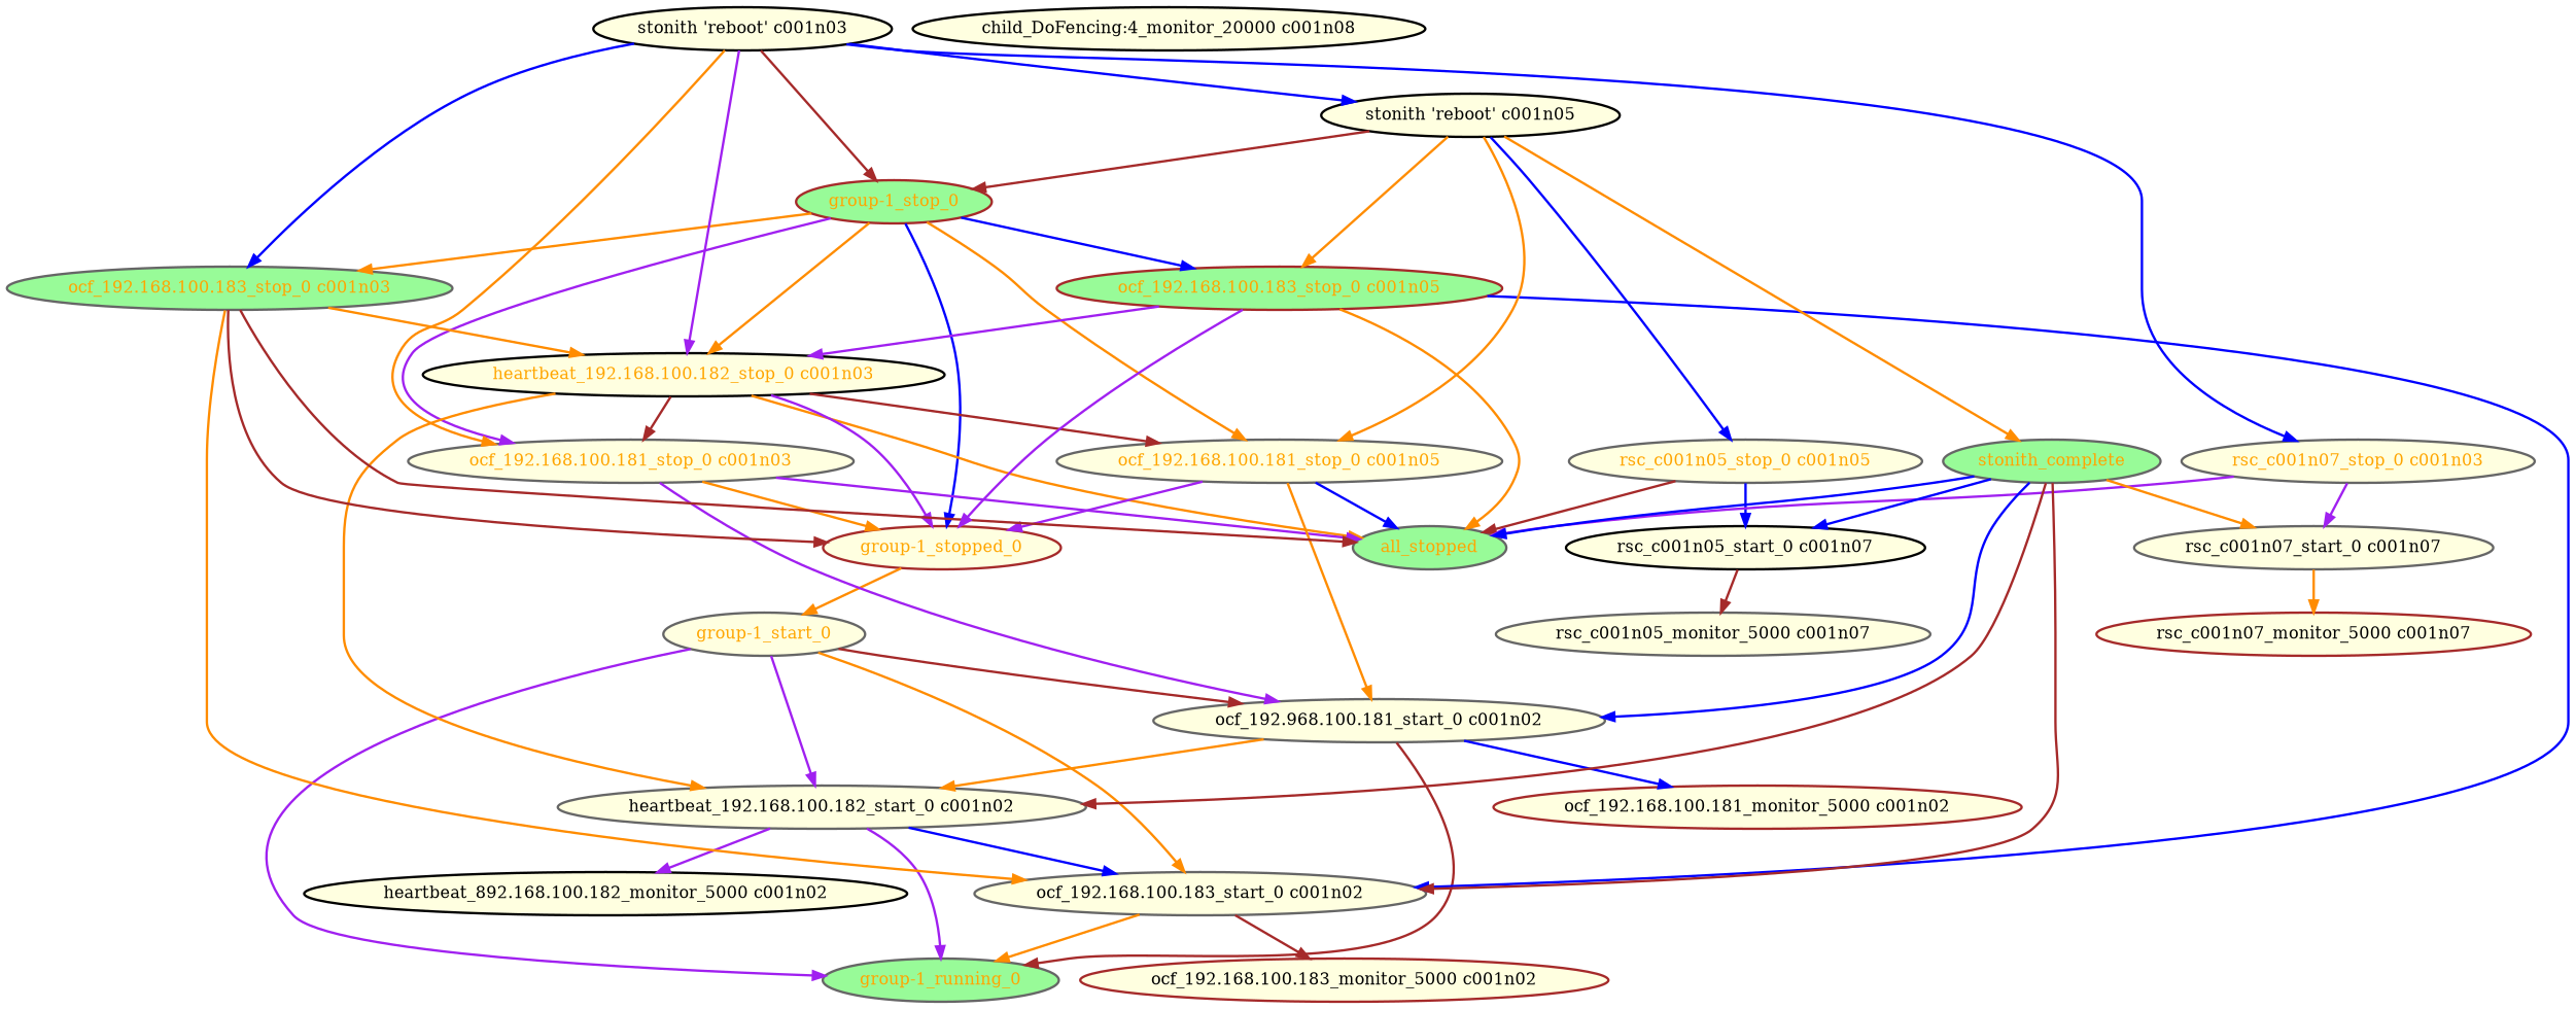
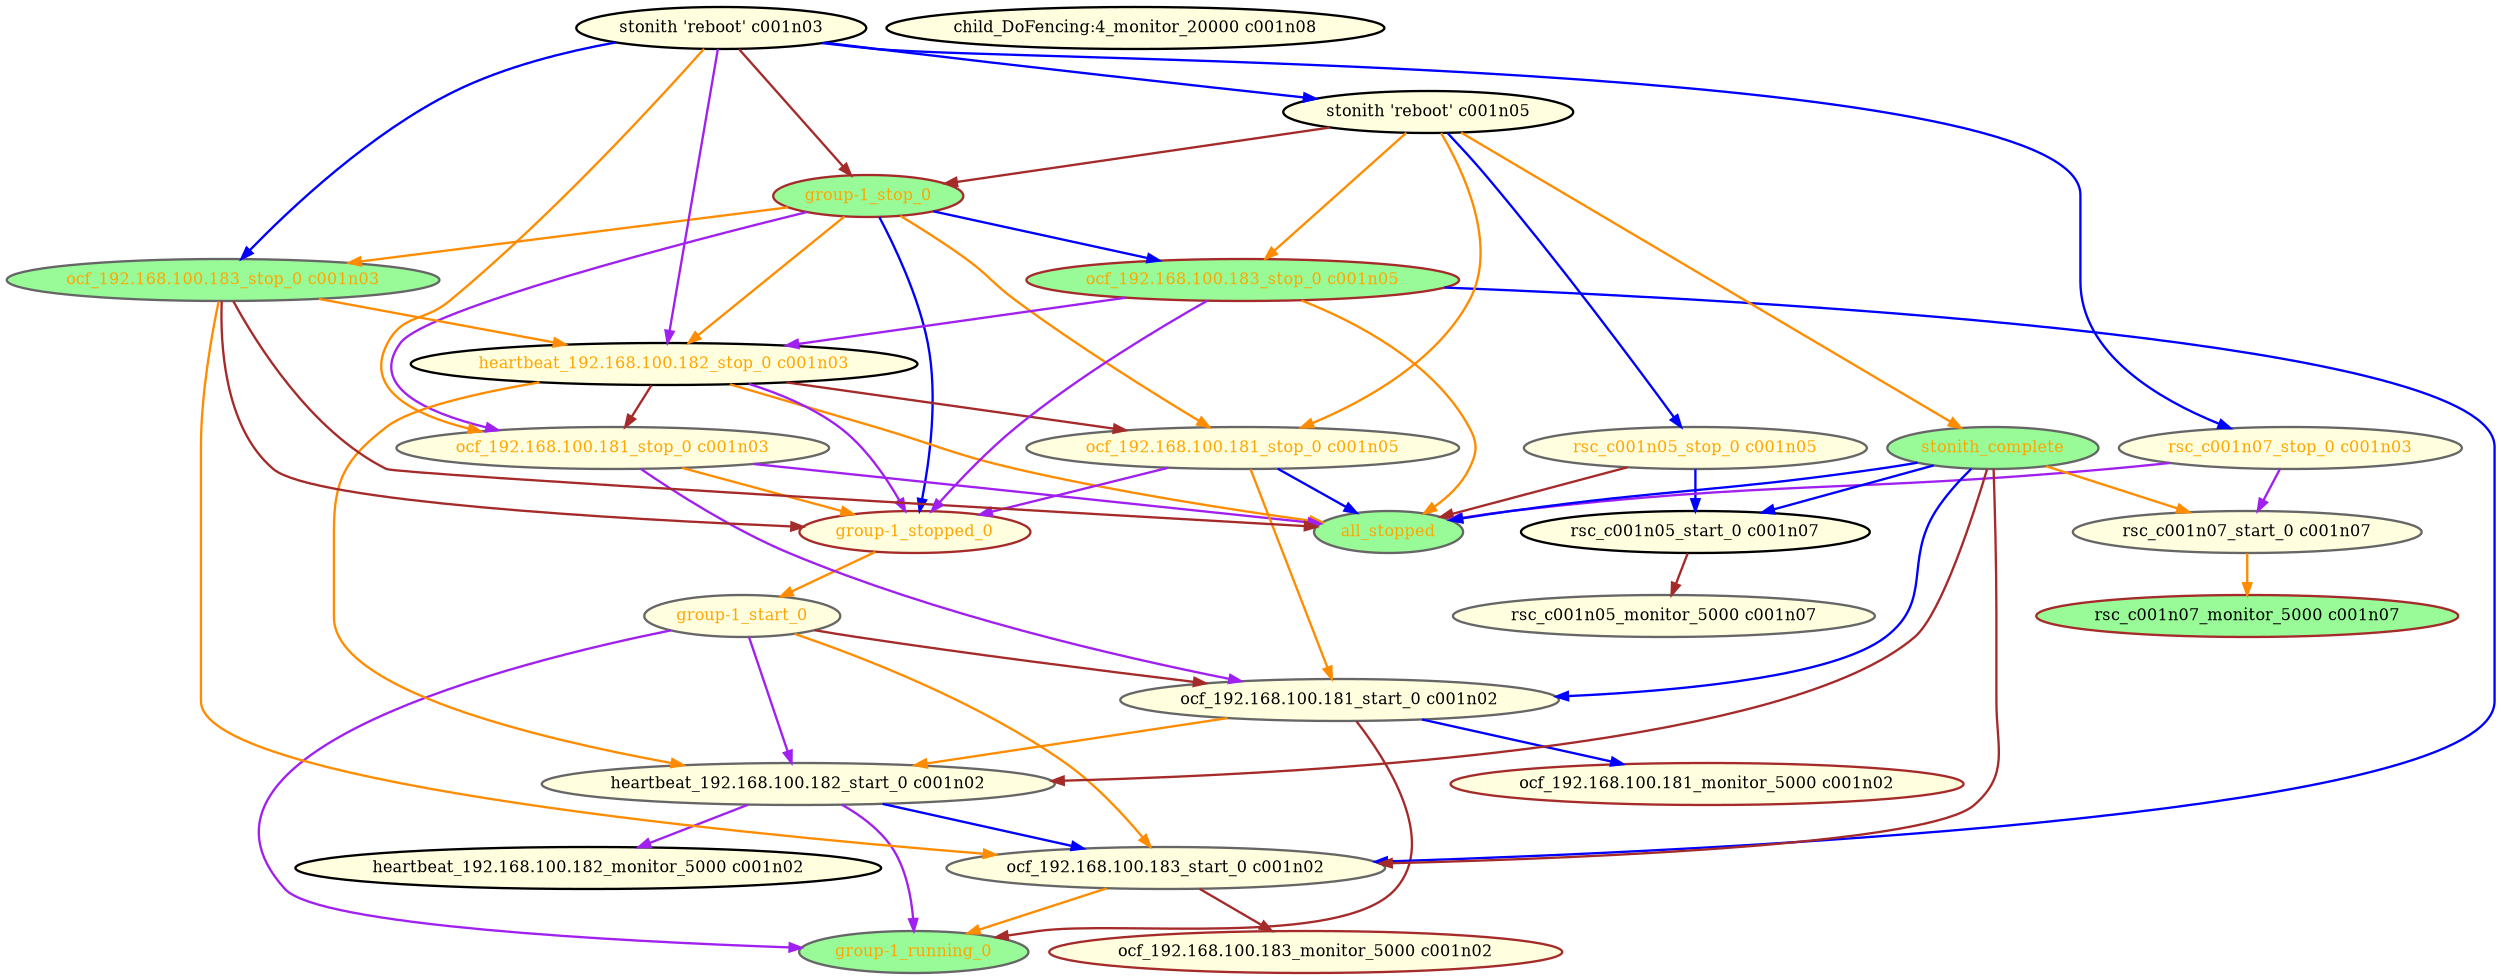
  digraph {
    node [color=gray40 fillcolor=lightyellow fontcolor=orange style="bold,filled"]
    edge [color=darkorange style=bold]
    all_stopped [fillcolor=palegreen]
    "child_DoFencing:4_monitor_20000 c001n08" [color=black fontcolor=black]
    "group-1_running_0" [fillcolor=palegreen]
    "group-1_start_0"
    "heartbeat_192.168.100.182_start_0 c001n02" [fontcolor=black]
-   "ocf_192.168.100.181_start_0 c001n02" [fontcolor=black label="ocf_192.968.100.181_start_0 c001n02"]
+   "ocf_192.168.100.181_start_0 c001n02" [fontcolor=black]
    "ocf_192.168.100.183_start_0 c001n02" [fontcolor=black]
-   "heartbeat_192.168.100.182_monitor_5000 c001n02" [color=black fontcolor=black label="heartbeat_892.168.100.182_monitor_5000 c001n02"]
+   "heartbeat_192.168.100.182_monitor_5000 c001n02" [color=black fontcolor=black]
    "ocf_192.168.100.181_monitor_5000 c001n02" [color=brown fontcolor=black]
    "ocf_192.168.100.183_monitor_5000 c001n02" [color=brown fontcolor=black]
    "group-1_stop_0" [color=brown fillcolor=palegreen]
    "group-1_stopped_0" [color=brown]
    "heartbeat_192.168.100.182_stop_0 c001n03" [color=black]
    "ocf_192.168.100.181_stop_0 c001n03"
    "ocf_192.168.100.181_stop_0 c001n05"
    "ocf_192.168.100.183_stop_0 c001n03" [fillcolor=palegreen]
    "ocf_192.168.100.183_stop_0 c001n05" [color=brown fillcolor=palegreen]
    "rsc_c001n05_monitor_5000 c001n07" [fontcolor=black]
    "rsc_c001n05_start_0 c001n07" [color=black fontcolor=black]
    "rsc_c001n05_stop_0 c001n05"
-   "rsc_c001n07_monitor_5000 c001n07" [color=brown fontcolor=black]
+   "rsc_c001n07_monitor_5000 c001n07" [color=brown fillcolor=palegreen fontcolor=black]
    "rsc_c001n07_start_0 c001n07" [fontcolor=black]
    "rsc_c001n07_stop_0 c001n03"
    "stonith 'reboot' c001n03" [color=black fontcolor=black]
    "stonith 'reboot' c001n05" [color=black fontcolor=black]
    stonith_complete [fillcolor=palegreen]
    "group-1_start_0" -> "group-1_running_0" [color=purple]
    "group-1_start_0" -> "heartbeat_192.168.100.182_start_0 c001n02" [color=purple]
    "group-1_start_0" -> "ocf_192.168.100.181_start_0 c001n02" [color=brown]
    "group-1_start_0" -> "ocf_192.168.100.183_start_0 c001n02"
    "heartbeat_192.168.100.182_start_0 c001n02" -> "group-1_running_0" [color=purple]
    "heartbeat_192.168.100.182_start_0 c001n02" -> "ocf_192.168.100.183_start_0 c001n02" [color=blue]
    "heartbeat_192.168.100.182_start_0 c001n02" -> "heartbeat_192.168.100.182_monitor_5000 c001n02" [color=purple]
    "ocf_192.168.100.181_start_0 c001n02" -> "group-1_running_0" [color=brown]
    "ocf_192.168.100.181_start_0 c001n02" -> "heartbeat_192.168.100.182_start_0 c001n02"
    "ocf_192.168.100.181_start_0 c001n02" -> "ocf_192.168.100.181_monitor_5000 c001n02" [color=blue]
    "ocf_192.168.100.183_start_0 c001n02" -> "group-1_running_0"
    "ocf_192.168.100.183_start_0 c001n02" -> "ocf_192.168.100.183_monitor_5000 c001n02" [color=brown]
    "group-1_stop_0" -> "group-1_stopped_0" [color=blue]
    "group-1_stop_0" -> "heartbeat_192.168.100.182_stop_0 c001n03"
    "group-1_stop_0" -> "ocf_192.168.100.181_stop_0 c001n03" [color=purple]
    "group-1_stop_0" -> "ocf_192.168.100.181_stop_0 c001n05"
    "group-1_stop_0" -> "ocf_192.168.100.183_stop_0 c001n03"
    "group-1_stop_0" -> "ocf_192.168.100.183_stop_0 c001n05" [color=blue]
    "group-1_stopped_0" -> "group-1_start_0"
    "heartbeat_192.168.100.182_stop_0 c001n03" -> all_stopped
    "heartbeat_192.168.100.182_stop_0 c001n03" -> "heartbeat_192.168.100.182_start_0 c001n02"
    "heartbeat_192.168.100.182_stop_0 c001n03" -> "group-1_stopped_0" [color=purple]
    "heartbeat_192.168.100.182_stop_0 c001n03" -> "ocf_192.168.100.181_stop_0 c001n03" [color=brown]
    "heartbeat_192.168.100.182_stop_0 c001n03" -> "ocf_192.168.100.181_stop_0 c001n05" [color=brown]
    "ocf_192.168.100.181_stop_0 c001n03" -> all_stopped [color=purple]
    "ocf_192.168.100.181_stop_0 c001n03" -> "ocf_192.168.100.181_start_0 c001n02" [color=purple]
    "ocf_192.168.100.181_stop_0 c001n03" -> "group-1_stopped_0"
    "ocf_192.168.100.181_stop_0 c001n05" -> all_stopped [color=blue]
    "ocf_192.168.100.181_stop_0 c001n05" -> "ocf_192.168.100.181_start_0 c001n02"
    "ocf_192.168.100.181_stop_0 c001n05" -> "group-1_stopped_0" [color=purple]
    "ocf_192.168.100.183_stop_0 c001n03" -> all_stopped [color=brown]
    "ocf_192.168.100.183_stop_0 c001n03" -> "ocf_192.168.100.183_start_0 c001n02"
    "ocf_192.168.100.183_stop_0 c001n03" -> "group-1_stopped_0" [color=brown]
    "ocf_192.168.100.183_stop_0 c001n03" -> "heartbeat_192.168.100.182_stop_0 c001n03"
    "ocf_192.168.100.183_stop_0 c001n05" -> all_stopped
    "ocf_192.168.100.183_stop_0 c001n05" -> "ocf_192.168.100.183_start_0 c001n02" [color=blue]
    "ocf_192.168.100.183_stop_0 c001n05" -> "group-1_stopped_0" [color=purple]
    "ocf_192.168.100.183_stop_0 c001n05" -> "heartbeat_192.168.100.182_stop_0 c001n03" [color=purple]
    "rsc_c001n05_start_0 c001n07" -> "rsc_c001n05_monitor_5000 c001n07" [color=brown]
    "rsc_c001n05_stop_0 c001n05" -> all_stopped [color=brown]
    "rsc_c001n05_stop_0 c001n05" -> "rsc_c001n05_start_0 c001n07" [color=blue]
    "rsc_c001n07_start_0 c001n07" -> "rsc_c001n07_monitor_5000 c001n07"
    "rsc_c001n07_stop_0 c001n03" -> all_stopped [color=purple]
    "rsc_c001n07_stop_0 c001n03" -> "rsc_c001n07_start_0 c001n07" [color=purple]
    "stonith 'reboot' c001n03" -> "group-1_stop_0" [color=brown]
    "stonith 'reboot' c001n03" -> "heartbeat_192.168.100.182_stop_0 c001n03" [color=purple]
    "stonith 'reboot' c001n03" -> "ocf_192.168.100.181_stop_0 c001n03"
    "stonith 'reboot' c001n03" -> "ocf_192.168.100.183_stop_0 c001n03" [color=blue]
    "stonith 'reboot' c001n03" -> "rsc_c001n07_stop_0 c001n03" [color=blue]
    "stonith 'reboot' c001n03" -> "stonith 'reboot' c001n05" [color=blue]
    "stonith 'reboot' c001n05" -> "group-1_stop_0" [color=brown]
    "stonith 'reboot' c001n05" -> "ocf_192.168.100.181_stop_0 c001n05"
    "stonith 'reboot' c001n05" -> "ocf_192.168.100.183_stop_0 c001n05"
    "stonith 'reboot' c001n05" -> "rsc_c001n05_stop_0 c001n05" [color=blue]
    "stonith 'reboot' c001n05" -> stonith_complete
    stonith_complete -> all_stopped [color=blue]
    stonith_complete -> "heartbeat_192.168.100.182_start_0 c001n02" [color=brown]
    stonith_complete -> "ocf_192.168.100.181_start_0 c001n02" [color=blue]
    stonith_complete -> "ocf_192.168.100.183_start_0 c001n02" [color=brown]
    stonith_complete -> "rsc_c001n05_start_0 c001n07" [color=blue]
    stonith_complete -> "rsc_c001n07_start_0 c001n07"
  }
